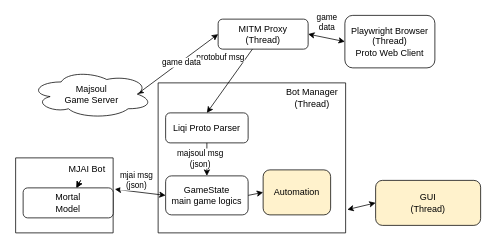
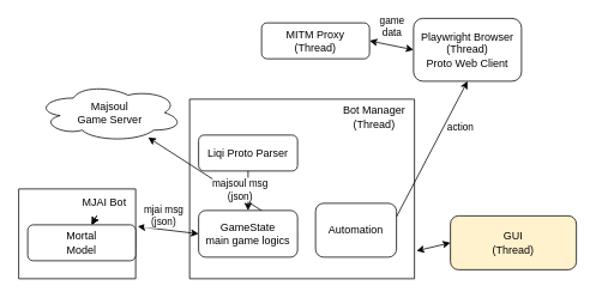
  <mxCell id="0" />
  <mxCell id="1" parent="0" />
  <mxCell id="2" value="Playwright Browser&lt;br&gt;(Thread)&lt;br&gt;Proto Web Client" style="rounded=1;whiteSpace=wrap;html=1;" parent="1" vertex="1"><mxGeometry x="459" y="20" width="120" height="70" as="geometry" /></mxCell>
  <mxCell id="3" value="MITM Proxy&lt;br&gt;(Thread)" style="rounded=1;whiteSpace=wrap;html=1;arcSize=15;" parent="1" vertex="1"><mxGeometry x="290" y="25" width="120" height="40" as="geometry" /></mxCell>
  <mxCell id="4" value="" style="endArrow=classic;startArrow=classic;html=1;entryX=0;entryY=0.5;entryDx=0;entryDy=0;exitX=1;exitY=0.5;exitDx=0;exitDy=0;" parent="1" source="3" target="2" edge="1"><mxGeometry width="50" height="50" relative="1" as="geometry"><mxPoint x="420" y="150" as="sourcePoint" /><mxPoint x="470" y="100" as="targetPoint" /></mxGeometry></mxCell>
  <mxCell id="5" value="game&lt;br&gt;data" style="edgeLabel;html=1;align=center;verticalAlign=middle;resizable=0;points=[];" parent="4" vertex="1" connectable="0"><mxGeometry x="-0.294" y="-2" relative="1" as="geometry"><mxPoint x="7" y="-22" as="offset" /></mxGeometry></mxCell>
- <mxCell id="6" style="edgeStyle=none;html=1;entryX=0.5;entryY=0;entryDx=0;entryDy=0;" parent="1" source="3" target="24" edge="1"><mxGeometry relative="1" as="geometry" /></mxCell>
- <mxCell id="7" value="protobuf msg" style="edgeLabel;html=1;align=center;verticalAlign=middle;resizable=0;points=[];" parent="6" vertex="1" connectable="0"><mxGeometry x="-0.653" y="-1" relative="1" as="geometry"><mxPoint x="-32" y="-4" as="offset" /></mxGeometry></mxCell>
- <mxCell id="8" value="" style="endArrow=classic;startArrow=classic;html=1;entryX=0.875;entryY=0.5;entryDx=0;entryDy=0;exitX=0;exitY=0.5;exitDx=0;exitDy=0;entryPerimeter=0;" parent="1" source="3" target="29" edge="1"><mxGeometry width="50" height="50" relative="1" as="geometry"><mxPoint x="260" y="130" as="sourcePoint" /><mxPoint x="210" y="55" as="targetPoint" /></mxGeometry></mxCell>
- <mxCell id="9" value="game data" style="edgeLabel;html=1;align=center;verticalAlign=middle;resizable=0;points=[];" parent="8" vertex="1" connectable="0"><mxGeometry x="0.253" y="-2" relative="1" as="geometry"><mxPoint x="19" y="-11" as="offset" /></mxGeometry></mxCell>
+ <mxCell id="10" value="" style="endArrow=classic;html=1;entryX=0.5;entryY=1;entryDx=0;entryDy=0;exitX=1;exitY=0.25;exitDx=0;exitDy=0;" parent="1" source="28" target="2" edge="1"><mxGeometry width="50" height="50" relative="1" as="geometry"><mxPoint x="450" y="90" as="sourcePoint" /><mxPoint x="450" y="90" as="targetPoint" /></mxGeometry></mxCell>
+ <mxCell id="11" value="action" style="edgeLabel;html=1;align=center;verticalAlign=middle;resizable=0;points=[];" parent="10" vertex="1" connectable="0"><mxGeometry x="0.37" relative="1" as="geometry"><mxPoint x="16" y="3" as="offset" /></mxGeometry></mxCell>
  <mxCell id="12" value="GUI&lt;br&gt;(Thread)" style="rounded=1;whiteSpace=wrap;html=1;fillColor=#fff2cc;" parent="1" vertex="1"><mxGeometry x="500" y="240" width="140" height="60" as="geometry" /></mxCell>
  <mxCell id="13" value="" style="endArrow=classic;startArrow=classic;html=1;entryX=0;entryY=0.5;entryDx=0;entryDy=0;exitX=1.009;exitY=0.845;exitDx=0;exitDy=0;exitPerimeter=0;" parent="1" source="21" target="12" edge="1"><mxGeometry width="50" height="50" relative="1" as="geometry"><mxPoint x="450" y="175" as="sourcePoint" /><mxPoint x="420" y="110" as="targetPoint" /></mxGeometry></mxCell>
  <mxCell id="14" value="" style="endArrow=classic;startArrow=classic;html=1;entryX=0;entryY=0.5;entryDx=0;entryDy=0;exitX=1.018;exitY=0.418;exitDx=0;exitDy=0;exitPerimeter=0;" parent="1" source="16" target="23" edge="1"><mxGeometry width="50" height="50" relative="1" as="geometry"><mxPoint x="210" y="200" as="sourcePoint" /><mxPoint x="240" y="170" as="targetPoint" /></mxGeometry></mxCell>
  <mxCell id="15" value="mjai msg&lt;br&gt;(json)" style="edgeLabel;html=1;align=center;verticalAlign=middle;resizable=0;points=[];" parent="14" vertex="1" connectable="0"><mxGeometry x="0.184" y="2" relative="1" as="geometry"><mxPoint x="-12" y="-15" as="offset" /></mxGeometry></mxCell>
  <mxCell id="16" value="" style="swimlane;startSize=0;" parent="1" vertex="1"><mxGeometry x="20" y="210" width="130" height="100" as="geometry"><mxRectangle x="40" y="360" width="50" height="40" as="alternateBounds" /></mxGeometry></mxCell>
  <mxCell id="17" value="Mortal&lt;br&gt;Model" style="rounded=1;whiteSpace=wrap;html=1;" parent="16" vertex="1"><mxGeometry x="10" y="40" width="120" height="40" as="geometry" /></mxCell>
  <mxCell id="18" value="" style="edgeStyle=none;html=1;" parent="16" source="20" target="17" edge="1"><mxGeometry relative="1" as="geometry" /></mxCell>
  <mxCell id="19" value="" style="edgeStyle=none;html=1;" parent="16" source="20" target="17" edge="1"><mxGeometry relative="1" as="geometry" /></mxCell>
  <mxCell id="20" value="MJAI Bot" style="text;html=1;align=center;verticalAlign=middle;resizable=0;points=[];autosize=1;strokeColor=none;fillColor=none;" parent="16" vertex="1"><mxGeometry x="60" width="70" height="30" as="geometry" /></mxCell>
  <mxCell id="21" value="" style="swimlane;startSize=0;" parent="1" vertex="1"><mxGeometry x="210" y="110" width="250" height="200" as="geometry"><mxRectangle x="230" y="260" width="50" height="40" as="alternateBounds" /></mxGeometry></mxCell>
- <mxCell id="22" style="edgeStyle=none;html=1;exitX=1;exitY=0.5;exitDx=0;exitDy=0;entryX=0;entryY=0.5;entryDx=0;entryDy=0;" edge="1" parent="21" source="23" target="28"><mxGeometry relative="1" as="geometry" /></mxCell>
+ <mxCell id="22" style="edgeStyle=none;html=1;exitX=1;exitY=0.5;exitDx=0;exitDy=0;" edge="1" parent="21" source="23" target="29"><mxGeometry relative="1" as="geometry" /></mxCell>
  <mxCell id="23" value="GameState&lt;br&gt;main game logics" style="rounded=1;whiteSpace=wrap;html=1;" parent="21" vertex="1"><mxGeometry x="10" y="124" width="110" height="52" as="geometry" /></mxCell>
  <mxCell id="24" value="Liqi Proto Parser" style="rounded=1;whiteSpace=wrap;html=1;" parent="21" vertex="1"><mxGeometry x="10" y="40" width="110" height="40" as="geometry" /></mxCell>
  <mxCell id="25" value="" style="endArrow=classic;html=1;entryX=0.5;entryY=0;entryDx=0;entryDy=0;exitX=0.5;exitY=1;exitDx=0;exitDy=0;" parent="21" source="24" target="23" edge="1"><mxGeometry width="50" height="50" relative="1" as="geometry"><mxPoint x="20" y="-120" as="sourcePoint" /><mxPoint x="70" y="-170" as="targetPoint" /></mxGeometry></mxCell>
  <mxCell id="26" value="majsoul msg&lt;br&gt;(json)" style="edgeLabel;html=1;align=center;verticalAlign=middle;resizable=0;points=[];" parent="25" vertex="1" connectable="0"><mxGeometry x="-0.459" relative="1" as="geometry"><mxPoint x="-10" y="8" as="offset" /></mxGeometry></mxCell>
  <mxCell id="27" value="Bot Manager&lt;br&gt;(Thread)" style="text;html=1;align=center;verticalAlign=middle;resizable=0;points=[];autosize=1;strokeColor=none;fillColor=none;" parent="21" vertex="1"><mxGeometry x="160" width="90" height="40" as="geometry" /></mxCell>
- <mxCell id="28" value="Automation" style="rounded=1;whiteSpace=wrap;html=1;fillColor=#fff2cc;" vertex="1" parent="21"><mxGeometry x="140" y="116" width="90" height="60" as="geometry" /></mxCell>
+ <mxCell id="28" value="Automation" style="rounded=1;whiteSpace=wrap;html=1;" vertex="1" parent="21"><mxGeometry x="140" y="116" width="90" height="60" as="geometry" /></mxCell>
  <mxCell id="29" value="Majsoul&lt;br&gt;Game Server" style="ellipse;shape=cloud;whiteSpace=wrap;html=1;" parent="1" vertex="1"><mxGeometry x="40" y="92.5" width="162.5" height="65" as="geometry" /></mxCell>
